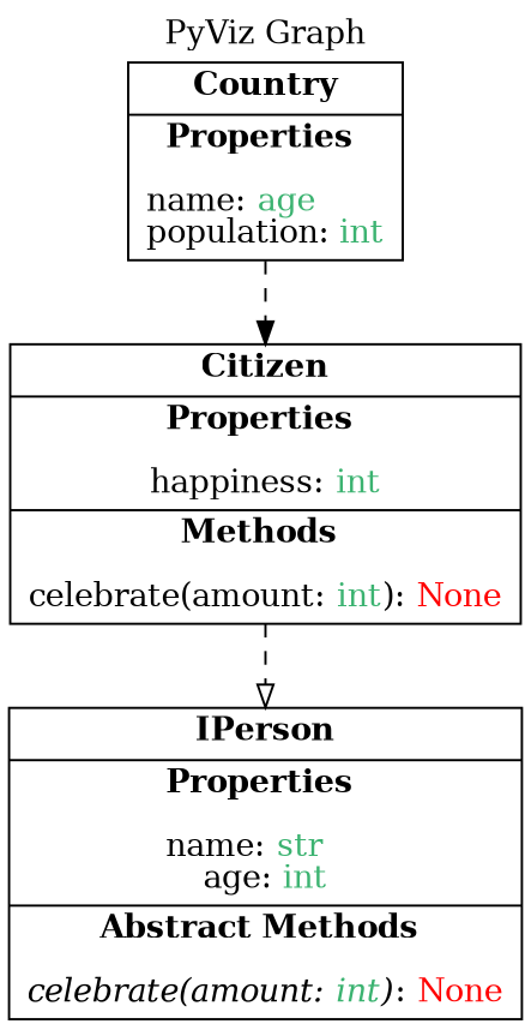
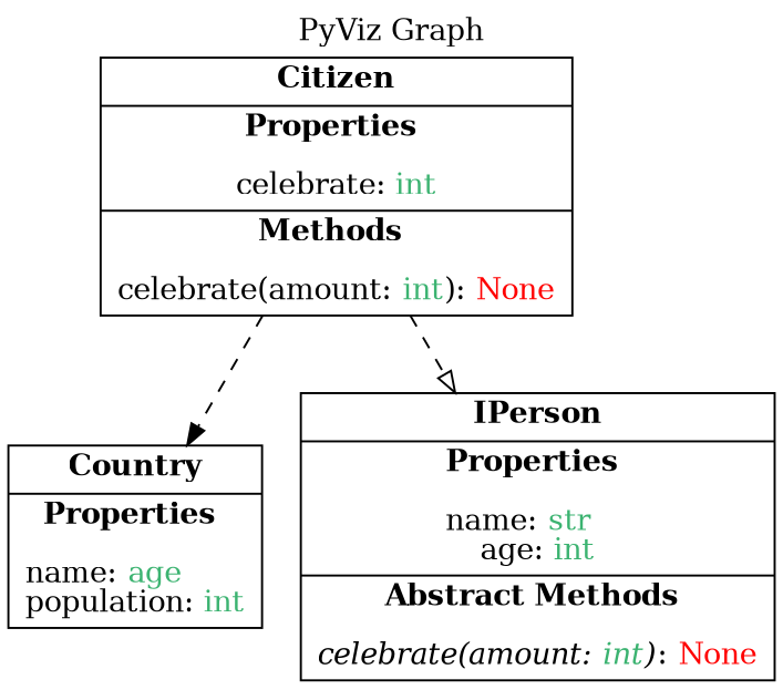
  digraph {
    label="PyViz Graph"
    labelloc=top
    node [shape=record]
    edge [style=dashed]
    n1 [label=< {<B>Country</B> 		|<B>Properties</B> 			<BR/><BR/>name: <FONT COLOR="mediumseagreen">age</FONT> 			<BR ALIGN="LEFT"/>population: <FONT COLOR="mediumseagreen">int</FONT> 	} >]
-   n2 [label=< {<B>Citizen</B> 		|<B>Properties</B> 			<BR/><BR/>happiness: <FONT COLOR="mediumseagreen">int</FONT> 		|<B>Methods</B> 			<BR/><BR/>celebrate(amount: <FONT COLOR="mediumseagreen">int</FONT>): <FONT COLOR="red">None</FONT> 	} >]
+   n2 [label=< {<B>Citizen</B> 		|<B>Properties</B> 			<BR/><BR/>celebrate: <FONT COLOR="mediumseagreen">int</FONT> 		|<B>Methods</B> 			<BR/><BR/>celebrate(amount: <FONT COLOR="mediumseagreen">int</FONT>): <FONT COLOR="red">None</FONT> 	} >]
    n3 [label=< {<B>IPerson</B> 		|<B>Properties</B> 			<BR/><BR/>name: <FONT COLOR="mediumseagreen">str</FONT> 			<BR ALIGN="LEFT"/>age: <FONT COLOR="mediumseagreen">int</FONT> 		|<B>Abstract Methods</B> 			<BR/><BR/><I>celebrate(amount: <FONT COLOR="mediumseagreen">int</FONT>)</I>: <FONT COLOR="red">None</FONT> 	} >]
-   n1 -> n2
+   n2 -> n1
    n2 -> n3 [arrowhead=empty]
  }
